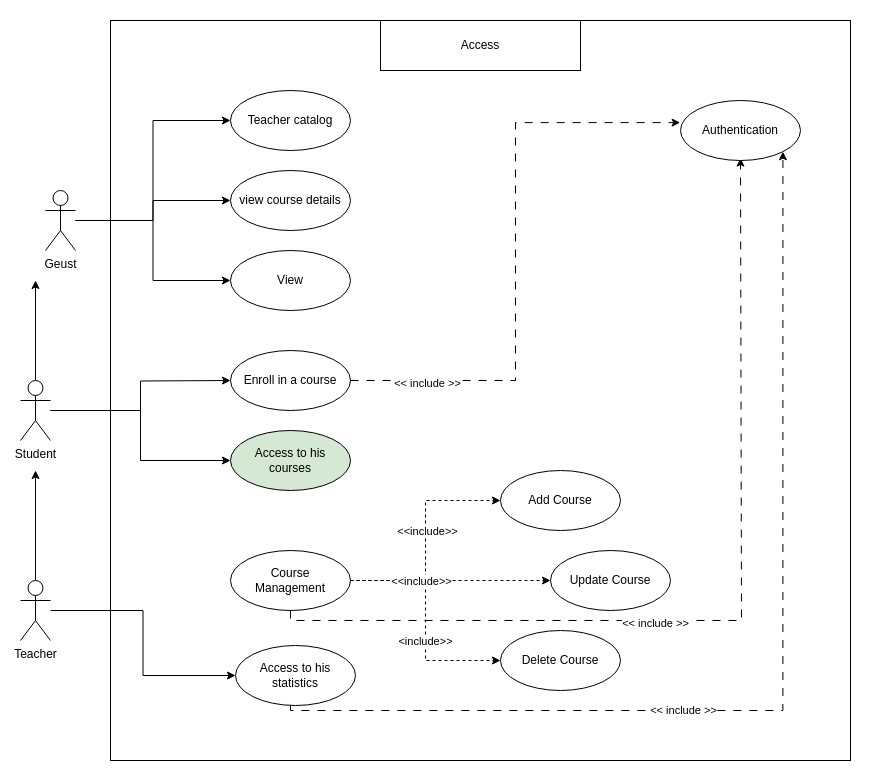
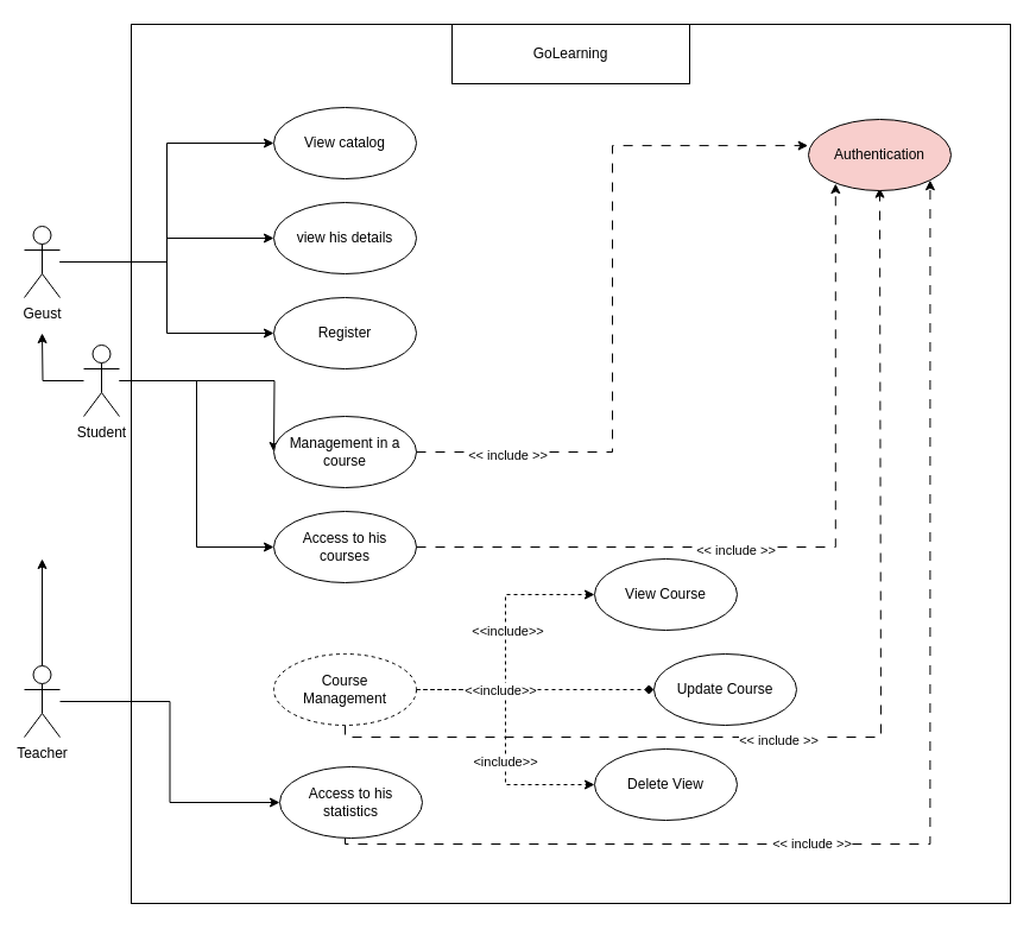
  <mxCell id="0" />
  <mxCell id="1" parent="0" />
  <mxCell id="2" value="" style="whiteSpace=wrap;html=1;aspect=fixed;strokeWidth=1;movable=1;resizable=1;rotatable=1;deletable=1;editable=1;locked=0;connectable=1;" parent="1" vertex="1"><mxGeometry x="110" y="20" width="740" height="740" as="geometry" /></mxCell>
  <mxCell id="3" style="edgeStyle=orthogonalEdgeStyle;rounded=0;orthogonalLoop=1;jettySize=auto;html=1;entryX=0;entryY=0.5;entryDx=0;entryDy=0;" parent="1" source="6" target="15" edge="1"><mxGeometry relative="1" as="geometry" /></mxCell>
  <mxCell id="4" style="edgeStyle=orthogonalEdgeStyle;rounded=0;orthogonalLoop=1;jettySize=auto;html=1;" parent="1" source="6" target="16" edge="1"><mxGeometry relative="1" as="geometry" /></mxCell>
  <mxCell id="5" style="edgeStyle=orthogonalEdgeStyle;rounded=0;orthogonalLoop=1;jettySize=auto;html=1;entryX=0;entryY=0.5;entryDx=0;entryDy=0;" parent="1" source="6" target="19" edge="1"><mxGeometry relative="1" as="geometry" /></mxCell>
- <mxCell id="6" value="Geust" style="shape=umlActor;verticalLabelPosition=bottom;verticalAlign=top;html=1;outlineConnect=0;" parent="1" vertex="1"><mxGeometry x="45" y="190" width="30" height="60" as="geometry" /></mxCell>
+ <mxCell id="6" value="Geust" style="shape=umlActor;verticalLabelPosition=bottom;verticalAlign=top;html=1;outlineConnect=0;" parent="1" vertex="1"><mxGeometry x="20" y="190" width="30" height="60" as="geometry" /></mxCell>
  <mxCell id="7" style="edgeStyle=orthogonalEdgeStyle;rounded=0;orthogonalLoop=1;jettySize=auto;html=1;" parent="1" source="10" edge="1"><mxGeometry relative="1" as="geometry"><mxPoint x="230" y="380" as="targetPoint" /></mxGeometry></mxCell>
  <mxCell id="8" style="edgeStyle=orthogonalEdgeStyle;rounded=0;orthogonalLoop=1;jettySize=auto;html=1;entryX=0;entryY=0.5;entryDx=0;entryDy=0;" parent="1" source="10" target="18" edge="1"><mxGeometry relative="1" as="geometry" /></mxCell>
  <mxCell id="9" style="edgeStyle=orthogonalEdgeStyle;rounded=0;orthogonalLoop=1;jettySize=auto;html=1;" parent="1" source="10" edge="1"><mxGeometry relative="1" as="geometry"><mxPoint x="35" y="280" as="targetPoint" /></mxGeometry></mxCell>
- <mxCell id="10" value="Student" style="shape=umlActor;verticalLabelPosition=bottom;verticalAlign=top;html=1;outlineConnect=0;" parent="1" vertex="1"><mxGeometry x="20" y="380" width="30" height="60" as="geometry" /></mxCell>
+ <mxCell id="10" value="Student" style="shape=umlActor;verticalLabelPosition=bottom;verticalAlign=top;html=1;outlineConnect=0;" parent="1" vertex="1"><mxGeometry x="70" y="290" width="30" height="60" as="geometry" /></mxCell>
  <mxCell id="11" style="edgeStyle=orthogonalEdgeStyle;rounded=0;orthogonalLoop=1;jettySize=auto;html=1;entryX=0;entryY=0.5;entryDx=0;entryDy=0;" parent="1" source="13" target="31" edge="1"><mxGeometry relative="1" as="geometry" /></mxCell>
  <mxCell id="12" style="edgeStyle=orthogonalEdgeStyle;rounded=0;orthogonalLoop=1;jettySize=auto;html=1;" parent="1" source="13" edge="1"><mxGeometry relative="1" as="geometry"><mxPoint x="35" y="470" as="targetPoint" /></mxGeometry></mxCell>
- <mxCell id="13" value="Teacher" style="shape=umlActor;verticalLabelPosition=bottom;verticalAlign=top;html=1;outlineConnect=0;" parent="1" vertex="1"><mxGeometry x="20" y="580" width="30" height="60" as="geometry" /></mxCell>
- <mxCell id="14" value="Access" style="rounded=0;whiteSpace=wrap;html=1;" parent="1" vertex="1"><mxGeometry x="380" y="20" width="200" height="50" as="geometry" /></mxCell>
- <mxCell id="15" value="view course details" style="ellipse;whiteSpace=wrap;html=1;" parent="1" vertex="1"><mxGeometry x="230" y="170" width="120" height="60" as="geometry" /></mxCell>
- <mxCell id="16" value="View" style="ellipse;whiteSpace=wrap;html=1;" parent="1" vertex="1"><mxGeometry x="230" y="250" width="120" height="60" as="geometry" /></mxCell>
- <mxCell id="17" value="Enroll in a course" style="ellipse;whiteSpace=wrap;html=1;" parent="1" vertex="1"><mxGeometry x="230" y="350" width="120" height="60" as="geometry" /></mxCell>
- <mxCell id="18" value="Access to his&lt;div&gt;courses&lt;/div&gt;" style="ellipse;whiteSpace=wrap;html=1;fillColor=#d5e8d4;" parent="1" vertex="1"><mxGeometry x="230" y="430" width="120" height="60" as="geometry" /></mxCell>
- <mxCell id="19" value="Teacher catalog" style="ellipse;whiteSpace=wrap;html=1;" parent="1" vertex="1"><mxGeometry x="230" y="90" width="120" height="60" as="geometry" /></mxCell>
+ <mxCell id="13" value="Teacher" style="shape=umlActor;verticalLabelPosition=bottom;verticalAlign=top;html=1;outlineConnect=0;" parent="1" vertex="1"><mxGeometry x="20" y="560" width="30" height="60" as="geometry" /></mxCell>
+ <mxCell id="14" value="GoLearning" style="rounded=0;whiteSpace=wrap;html=1;" parent="1" vertex="1"><mxGeometry x="380" y="20" width="200" height="50" as="geometry" /></mxCell>
+ <mxCell id="15" value="view his details" style="ellipse;whiteSpace=wrap;html=1;" parent="1" vertex="1"><mxGeometry x="230" y="170" width="120" height="60" as="geometry" /></mxCell>
+ <mxCell id="16" value="Register" style="ellipse;whiteSpace=wrap;html=1;" parent="1" vertex="1"><mxGeometry x="230" y="250" width="120" height="60" as="geometry" /></mxCell>
+ <mxCell id="17" value="Management in a course" style="ellipse;whiteSpace=wrap;html=1;" parent="1" vertex="1"><mxGeometry x="230" y="350" width="120" height="60" as="geometry" /></mxCell>
+ <mxCell id="18" value="Access to his&lt;div&gt;courses&lt;/div&gt;" style="ellipse;whiteSpace=wrap;html=1;" parent="1" vertex="1"><mxGeometry x="230" y="430" width="120" height="60" as="geometry" /></mxCell>
+ <mxCell id="19" value="View catalog" style="ellipse;whiteSpace=wrap;html=1;" parent="1" vertex="1"><mxGeometry x="230" y="90" width="120" height="60" as="geometry" /></mxCell>
  <mxCell id="20" style="edgeStyle=orthogonalEdgeStyle;rounded=0;orthogonalLoop=1;jettySize=auto;html=1;entryX=0;entryY=0.5;entryDx=0;entryDy=0;dashed=1;" parent="1" source="28" target="33" edge="1"><mxGeometry relative="1" as="geometry" /></mxCell>
  <mxCell id="21" value="&amp;lt;&amp;lt;include&amp;gt;&amp;gt;" style="edgeLabel;html=1;align=center;verticalAlign=middle;resizable=0;points=[];" parent="20" vertex="1" connectable="0"><mxGeometry x="-0.023" y="-1" relative="1" as="geometry"><mxPoint y="-13" as="offset" /></mxGeometry></mxCell>
- <mxCell id="22" style="edgeStyle=orthogonalEdgeStyle;rounded=0;orthogonalLoop=1;jettySize=auto;html=1;entryX=0;entryY=0.5;entryDx=0;entryDy=0;dashed=1;" parent="1" source="28" target="34" edge="1"><mxGeometry relative="1" as="geometry" /></mxCell>
+ <mxCell id="22" style="edgeStyle=orthogonalEdgeStyle;rounded=0;orthogonalLoop=1;jettySize=auto;html=1;entryX=0;entryY=0.5;entryDx=0;entryDy=0;dashed=1;endArrow=diamond;" parent="1" source="28" target="34" edge="1"><mxGeometry relative="1" as="geometry" /></mxCell>
  <mxCell id="23" style="edgeStyle=orthogonalEdgeStyle;rounded=0;orthogonalLoop=1;jettySize=auto;html=1;entryX=0;entryY=0.5;entryDx=0;entryDy=0;dashed=1;" parent="1" source="28" target="35" edge="1"><mxGeometry relative="1" as="geometry" /></mxCell>
  <mxCell id="24" value="&amp;lt;include&amp;gt;&amp;gt;" style="edgeLabel;html=1;align=center;verticalAlign=middle;resizable=0;points=[];" parent="23" vertex="1" connectable="0"><mxGeometry x="0.059" y="-1" relative="1" as="geometry"><mxPoint y="13" as="offset" /></mxGeometry></mxCell>
  <mxCell id="25" value="&amp;lt;&amp;lt;include&amp;gt;&amp;gt;" style="edgeLabel;html=1;align=center;verticalAlign=middle;resizable=0;points=[];" parent="23" vertex="1" connectable="0"><mxGeometry x="-0.553" y="-2" relative="1" as="geometry"><mxPoint x="19" y="-2" as="offset" /></mxGeometry></mxCell>
  <mxCell id="26" style="edgeStyle=orthogonalEdgeStyle;rounded=0;orthogonalLoop=1;jettySize=auto;html=1;dashed=1;dashPattern=8 8;" parent="1" source="28" edge="1"><mxGeometry relative="1" as="geometry"><mxPoint x="740" y="157.63" as="targetPoint" /><Array as="points"><mxPoint x="290" y="620" /><mxPoint x="741" y="620" /><mxPoint x="741" y="158" /></Array></mxGeometry></mxCell>
  <mxCell id="27" value="&amp;lt;&amp;lt; include &amp;gt;&amp;gt;" style="edgeLabel;html=1;align=center;verticalAlign=middle;resizable=0;points=[];" parent="26" vertex="1" connectable="0"><mxGeometry x="-0.19" y="-2" relative="1" as="geometry"><mxPoint as="offset" /></mxGeometry></mxCell>
- <mxCell id="28" value="Course&lt;div&gt;Management&lt;/div&gt;" style="ellipse;whiteSpace=wrap;html=1;" parent="1" vertex="1"><mxGeometry x="230" y="550" width="120" height="60" as="geometry" /></mxCell>
+ <mxCell id="28" value="Course&lt;div&gt;Management&lt;/div&gt;" style="ellipse;whiteSpace=wrap;html=1;dashed=1;" parent="1" vertex="1"><mxGeometry x="230" y="550" width="120" height="60" as="geometry" /></mxCell>
  <mxCell id="29" style="edgeStyle=orthogonalEdgeStyle;rounded=0;orthogonalLoop=1;jettySize=auto;html=1;entryX=1;entryY=1;entryDx=0;entryDy=0;dashed=1;dashPattern=8 8;" parent="1" source="31" target="32" edge="1"><mxGeometry relative="1" as="geometry"><Array as="points"><mxPoint x="290" y="710" /><mxPoint x="783" y="710" /></Array></mxGeometry></mxCell>
  <mxCell id="30" value="&amp;lt;&amp;lt; include &amp;gt;&amp;gt;" style="edgeLabel;html=1;align=center;verticalAlign=middle;resizable=0;points=[];" parent="29" vertex="1" connectable="0"><mxGeometry x="-0.247" y="1" relative="1" as="geometry"><mxPoint as="offset" /></mxGeometry></mxCell>
  <mxCell id="31" value="Access to his&lt;div&gt;statistics&lt;/div&gt;" style="ellipse;whiteSpace=wrap;html=1;" parent="1" vertex="1"><mxGeometry x="235" y="645" width="120" height="60" as="geometry" /></mxCell>
- <mxCell id="32" value="Authentication" style="ellipse;whiteSpace=wrap;html=1;" parent="1" vertex="1"><mxGeometry x="680" y="100" width="120" height="60" as="geometry" /></mxCell>
- <mxCell id="33" value="Add Course" style="ellipse;whiteSpace=wrap;html=1;" parent="1" vertex="1"><mxGeometry x="500" y="470" width="120" height="60" as="geometry" /></mxCell>
+ <mxCell id="32" value="Authentication" style="ellipse;whiteSpace=wrap;html=1;fillColor=#f8cecc;" parent="1" vertex="1"><mxGeometry x="680" y="100" width="120" height="60" as="geometry" /></mxCell>
+ <mxCell id="33" value="View Course" style="ellipse;whiteSpace=wrap;html=1;" parent="1" vertex="1"><mxGeometry x="500" y="470" width="120" height="60" as="geometry" /></mxCell>
  <mxCell id="34" value="Update Course" style="ellipse;whiteSpace=wrap;html=1;" parent="1" vertex="1"><mxGeometry x="550" y="550" width="120" height="60" as="geometry" /></mxCell>
- <mxCell id="35" value="Delete Course" style="ellipse;whiteSpace=wrap;html=1;" parent="1" vertex="1"><mxGeometry x="500" y="630" width="120" height="60" as="geometry" /></mxCell>
+ <mxCell id="35" value="Delete View" style="ellipse;whiteSpace=wrap;html=1;" parent="1" vertex="1"><mxGeometry x="500" y="630" width="120" height="60" as="geometry" /></mxCell>
  <mxCell id="36" style="edgeStyle=orthogonalEdgeStyle;rounded=0;orthogonalLoop=1;jettySize=auto;html=1;entryX=-0.003;entryY=0.368;entryDx=0;entryDy=0;entryPerimeter=0;dashed=1;dashPattern=8 8;" parent="1" source="17" target="32" edge="1"><mxGeometry relative="1" as="geometry" /></mxCell>
  <mxCell id="37" value="&amp;lt;&amp;lt; include &amp;gt;&amp;gt;" style="edgeLabel;html=1;align=center;verticalAlign=middle;resizable=0;points=[];" parent="36" vertex="1" connectable="0"><mxGeometry x="-0.74" y="-2" relative="1" as="geometry"><mxPoint as="offset" /></mxGeometry></mxCell>
+ <mxCell id="38" style="edgeStyle=orthogonalEdgeStyle;rounded=0;orthogonalLoop=1;jettySize=auto;html=1;entryX=0.19;entryY=0.901;entryDx=0;entryDy=0;entryPerimeter=0;dashed=1;dashPattern=8 8;" parent="1" source="18" target="32" edge="1"><mxGeometry relative="1" as="geometry" /></mxCell>
+ <mxCell id="39" value="&amp;lt;&amp;lt; include &amp;gt;&amp;gt;" style="edgeLabel;html=1;align=center;verticalAlign=middle;resizable=0;points=[];" parent="38" vertex="1" connectable="0"><mxGeometry x="-0.185" y="-2" relative="1" as="geometry"><mxPoint as="offset" /></mxGeometry></mxCell>
